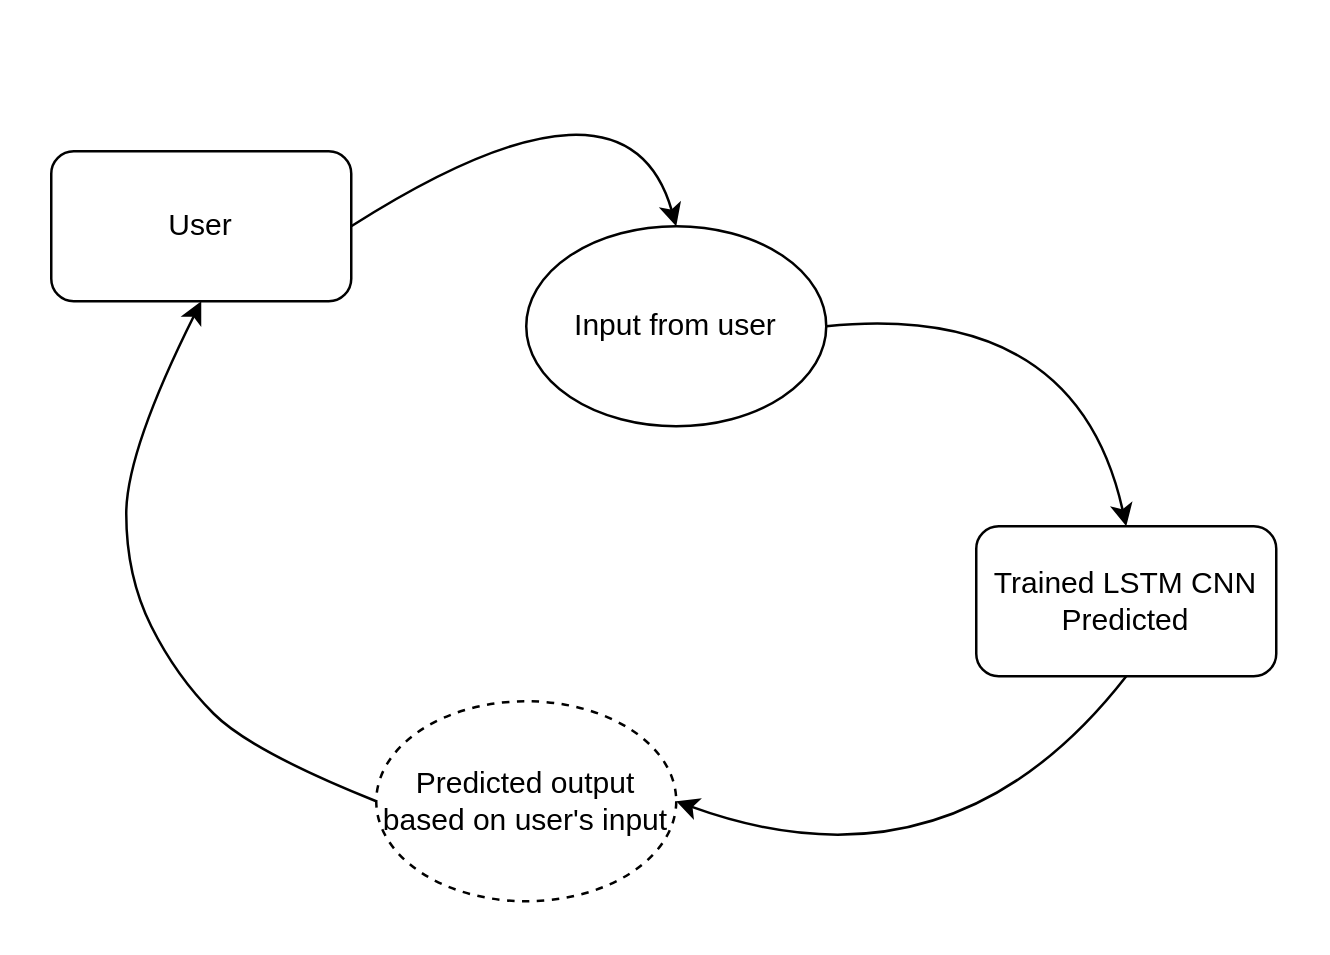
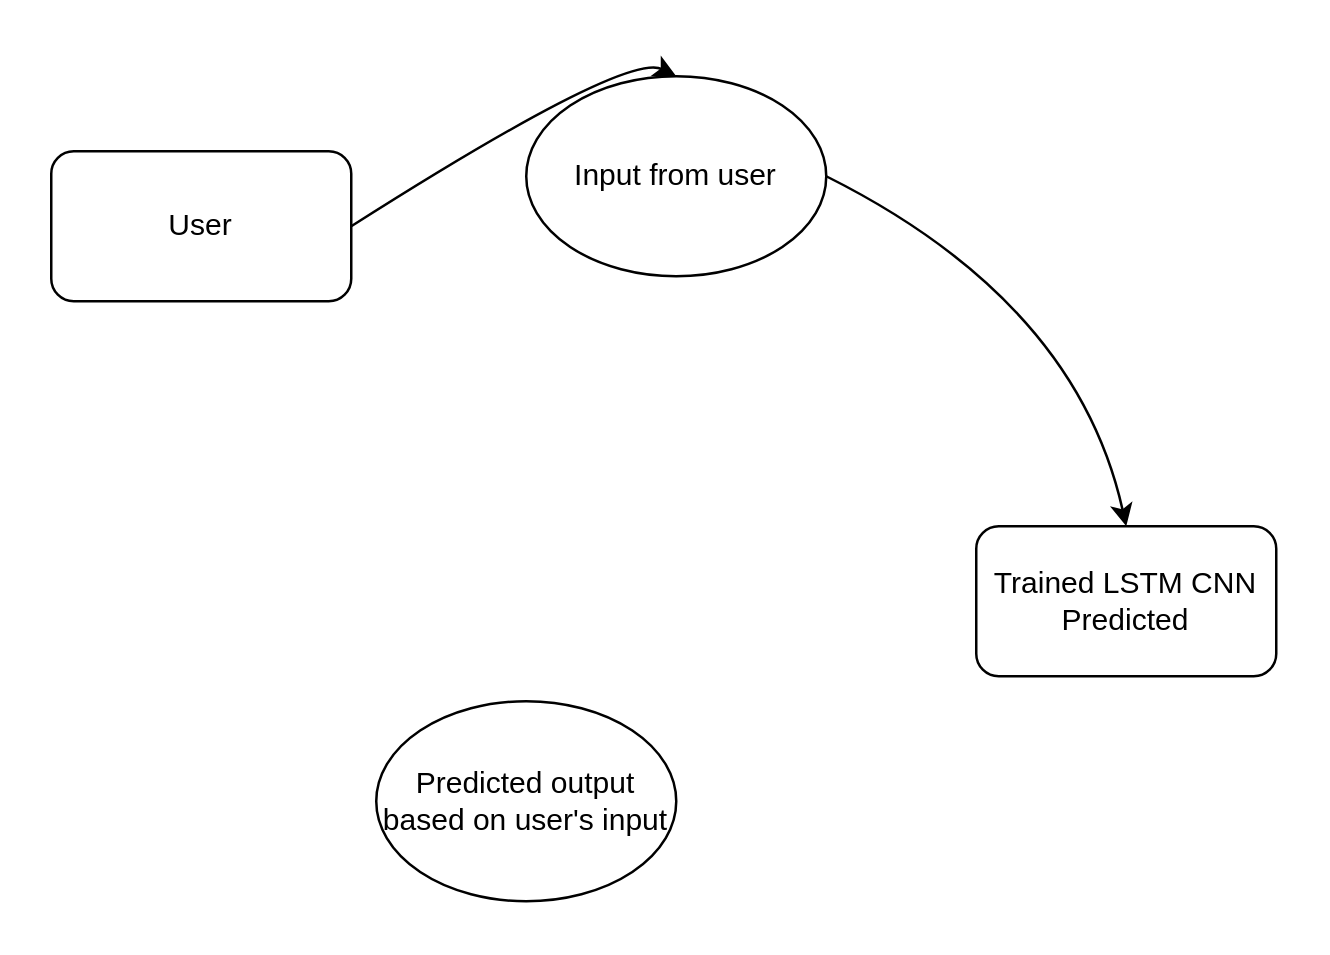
  <mxCell id="0" />
  <mxCell id="1" parent="0" />
  <mxCell id="2" value="User" style="rounded=1;whiteSpace=wrap;html=1;" vertex="1" parent="1"><mxGeometry x="20" y="60" width="120" height="60" as="geometry" /></mxCell>
- <mxCell id="3" value="Input from user" style="ellipse;whiteSpace=wrap;html=1;" vertex="1" parent="1"><mxGeometry x="210" y="90" width="120" height="80" as="geometry" /></mxCell>
+ <mxCell id="3" value="Input from user" style="ellipse;whiteSpace=wrap;html=1;" vertex="1" parent="1"><mxGeometry x="210" y="30" width="120" height="80" as="geometry" /></mxCell>
  <mxCell id="4" value="" style="curved=1;endArrow=classic;html=1;rounded=0;exitX=1;exitY=0.5;exitDx=0;exitDy=0;entryX=0.5;entryY=0;entryDx=0;entryDy=0;" edge="1" parent="1" source="2" target="3"><mxGeometry width="50" height="50" relative="1" as="geometry"><mxPoint x="170" y="40" as="sourcePoint" /><mxPoint x="320" y="40" as="targetPoint" /><Array as="points"><mxPoint x="250" y="20" /></Array></mxGeometry></mxCell>
  <mxCell id="5" value="Trained LSTM CNN Predicted" style="rounded=1;whiteSpace=wrap;html=1;" vertex="1" parent="1"><mxGeometry x="390" y="210" width="120" height="60" as="geometry" /></mxCell>
  <mxCell id="6" value="" style="curved=1;endArrow=classic;html=1;rounded=0;exitX=1;exitY=0.5;exitDx=0;exitDy=0;entryX=0.5;entryY=0;entryDx=0;entryDy=0;" edge="1" parent="1" source="3" target="5"><mxGeometry width="50" height="50" relative="1" as="geometry"><mxPoint x="360" y="130" as="sourcePoint" /><mxPoint x="480" y="180" as="targetPoint" /><Array as="points"><mxPoint x="430" y="120" /></Array></mxGeometry></mxCell>
- <mxCell id="7" value="Predicted output based on user's input" style="ellipse;whiteSpace=wrap;html=1;dashed=1;" vertex="1" parent="1"><mxGeometry x="150" y="280" width="120" height="80" as="geometry" /></mxCell>
- <mxCell id="8" value="" style="curved=1;endArrow=classic;html=1;rounded=0;exitX=0.5;exitY=1;exitDx=0;exitDy=0;entryX=1;entryY=0.5;entryDx=0;entryDy=0;" edge="1" parent="1" source="5" target="7"><mxGeometry width="50" height="50" relative="1" as="geometry"><mxPoint x="270" y="360" as="sourcePoint" /><mxPoint x="320" y="310" as="targetPoint" /><Array as="points"><mxPoint x="380" y="360" /></Array></mxGeometry></mxCell>
- <mxCell id="9" value="" style="curved=1;endArrow=classic;html=1;rounded=0;exitX=0;exitY=0.5;exitDx=0;exitDy=0;entryX=0.5;entryY=1;entryDx=0;entryDy=0;" edge="1" parent="1" source="7" target="2"><mxGeometry width="50" height="50" relative="1" as="geometry"><mxPoint x="30" y="240" as="sourcePoint" /><mxPoint x="80" y="190" as="targetPoint" /><Array as="points"><mxPoint x="100" y="300" /><mxPoint x="70" y="270" /><mxPoint x="50" y="230" /><mxPoint x="50" y="180" /></Array></mxGeometry></mxCell>
+ <mxCell id="7" value="Predicted output based on user's input" style="ellipse;whiteSpace=wrap;html=1;" vertex="1" parent="1"><mxGeometry x="150" y="280" width="120" height="80" as="geometry" /></mxCell>
